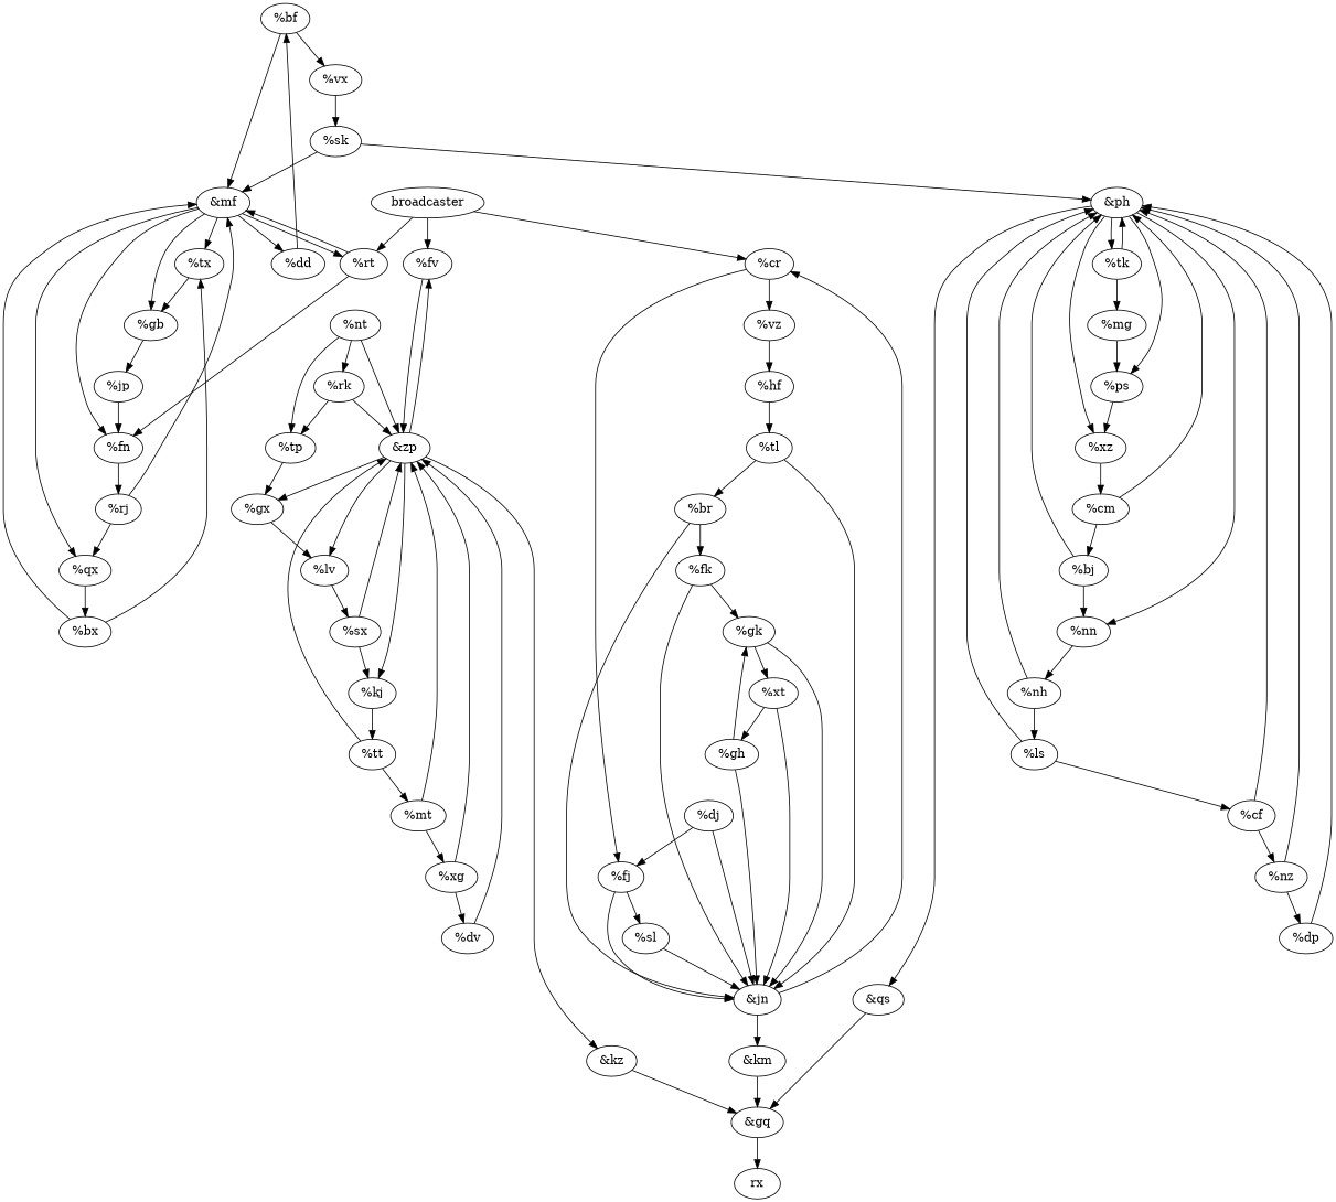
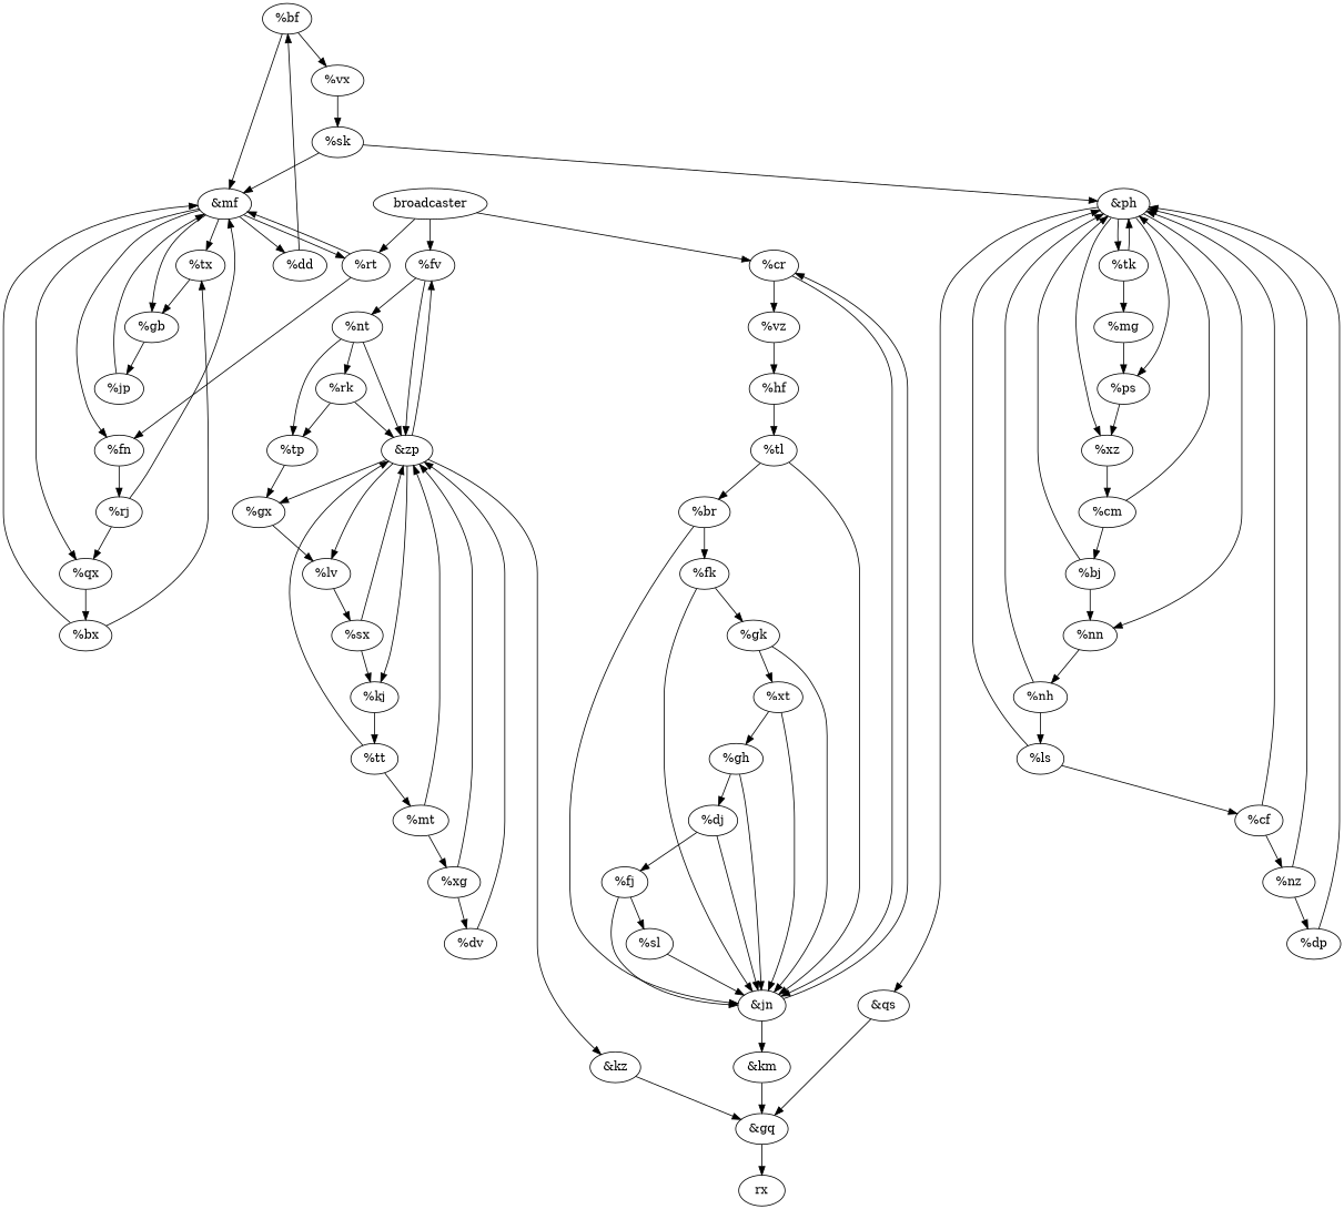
  digraph {
    "\%bf"
    "\%vx"
    "&mf"
    "\%sk"
    "\%tx"
    "\%dd"
    "\%fn"
    "\%gb"
    "\%qx"
    "\%rt"
    "&ph"
    "\%rj"
    "\%jp"
    "\%bx"
    "\%bj"
    "\%nn"
    "\%ps"
    "\%xz"
    "\%tk"
    "&qs"
    "\%nh"
    "\%cm"
    "\%mg"
    "&gq"
    "\%ls"
    "\%br"
    "&jn"
    "\%fk"
    "\%cr"
    "&km"
    "\%gk"
    "\%vz"
    "\%hf"
    "\%xt"
    "\%cf"
    "\%nz"
    "\%dp"
    "\%tl"
    "\%dj"
    "\%fj"
    "\%sl"
    "\%dv"
    "&zp"
    "\%fv"
    "\%gx"
    "\%lv"
    "\%kj"
    "&kz"
    "\%nt"
    "\%sx"
    "\%tt"
    "\%tp"
    "\%gh"
    "\%rk"
    "\%mt"
    "\%xg"
    rx
    broadcaster
    "\%bf" -> "\%vx"
    "\%bf" -> "&mf"
    "\%vx" -> "\%sk"
    "&mf" -> "\%tx"
    "&mf" -> "\%dd"
    "&mf" -> "\%fn"
    "&mf" -> "\%gb"
    "&mf" -> "\%qx"
    "&mf" -> "\%rt"
    "\%sk" -> "&mf"
    "\%sk" -> "&ph"
    "\%tx" -> "\%gb"
    "\%dd" -> "\%bf"
    "\%fn" -> "\%rj"
    "\%gb" -> "\%jp"
    "\%qx" -> "\%bx"
    "\%rt" -> "&mf"
    "\%rt" -> "\%fn"
    "&ph" -> "\%nn"
    "&ph" -> "\%ps"
    "&ph" -> "\%xz"
    "&ph" -> "\%tk"
    "&ph" -> "&qs"
    "\%rj" -> "&mf"
    "\%rj" -> "\%qx"
-   "\%jp" -> "\%fn"
+   "\%jp" -> "&mf"
    "\%bx" -> "&mf"
    "\%bx" -> "\%tx"
    "\%bj" -> "&ph"
    "\%bj" -> "\%nn"
    "\%nn" -> "\%nh"
    "\%ps" -> "\%xz"
    "\%xz" -> "\%cm"
    "\%tk" -> "&ph"
    "\%tk" -> "\%mg"
    "&qs" -> "&gq"
    "\%nh" -> "&ph"
    "\%nh" -> "\%ls"
    "\%cm" -> "&ph"
    "\%cm" -> "\%bj"
    "\%mg" -> "\%ps"
    "&gq" -> rx
    "\%ls" -> "&ph"
    "\%ls" -> "\%cf"
    "\%br" -> "&jn"
    "\%br" -> "\%fk"
    "&jn" -> "\%cr"
    "&jn" -> "&km"
    "\%fk" -> "&jn"
    "\%fk" -> "\%gk"
-   "\%cr" -> "\%fj"
+   "\%cr" -> "&jn"
    "\%cr" -> "\%vz"
    "&km" -> "&gq"
    "\%gk" -> "&jn"
    "\%gk" -> "\%xt"
    "\%vz" -> "\%hf"
    "\%hf" -> "\%tl"
    "\%xt" -> "&jn"
    "\%xt" -> "\%gh"
    "\%cf" -> "&ph"
    "\%cf" -> "\%nz"
    "\%nz" -> "&ph"
    "\%nz" -> "\%dp"
    "\%dp" -> "&ph"
    "\%tl" -> "\%br"
    "\%tl" -> "&jn"
    "\%dj" -> "&jn"
    "\%dj" -> "\%fj"
    "\%fj" -> "&jn"
    "\%fj" -> "\%sl"
    "\%sl" -> "&jn"
    "\%dv" -> "&zp"
    "&zp" -> "\%fv"
    "&zp" -> "\%gx"
    "&zp" -> "\%lv"
    "&zp" -> "\%kj"
    "&zp" -> "&kz"
    "\%fv" -> "&zp"
+   "\%fv" -> "\%nt"
    "\%gx" -> "\%lv"
    "\%lv" -> "\%sx"
    "\%kj" -> "\%tt"
    "&kz" -> "&gq"
    "\%nt" -> "&zp"
    "\%nt" -> "\%tp"
    "\%nt" -> "\%rk"
    "\%sx" -> "&zp"
    "\%sx" -> "\%kj"
    "\%tt" -> "&zp"
    "\%tt" -> "\%mt"
    "\%tp" -> "\%gx"
    "\%gh" -> "&jn"
-   "\%gh" -> "\%gk"
+   "\%gh" -> "\%dj"
    "\%rk" -> "&zp"
    "\%rk" -> "\%tp"
    "\%mt" -> "&zp"
    "\%mt" -> "\%xg"
    "\%xg" -> "\%dv"
    "\%xg" -> "&zp"
    broadcaster -> "\%rt"
    broadcaster -> "\%cr"
    broadcaster -> "\%fv"
  }
